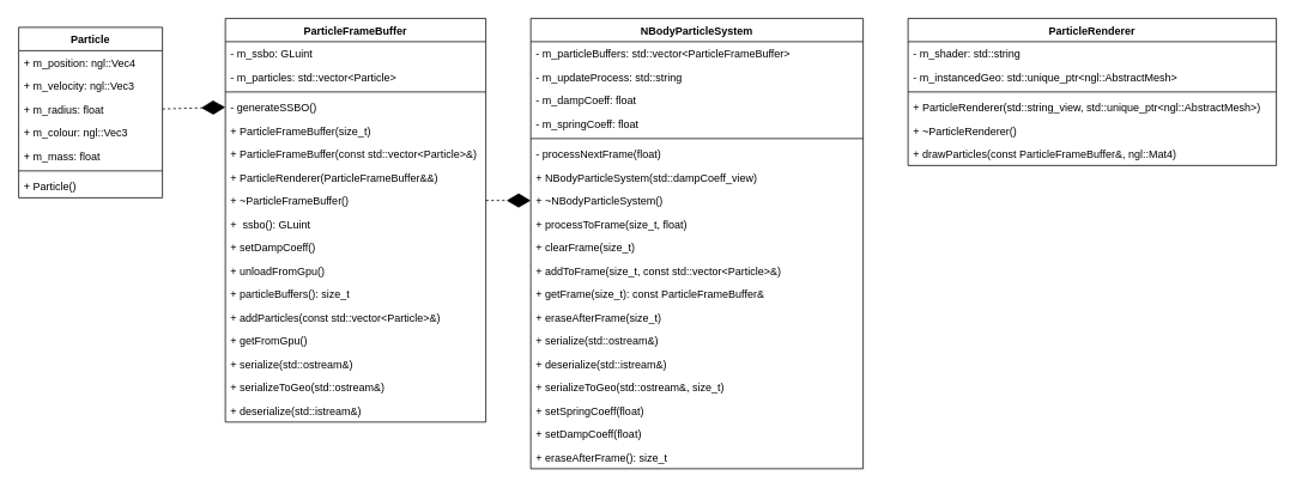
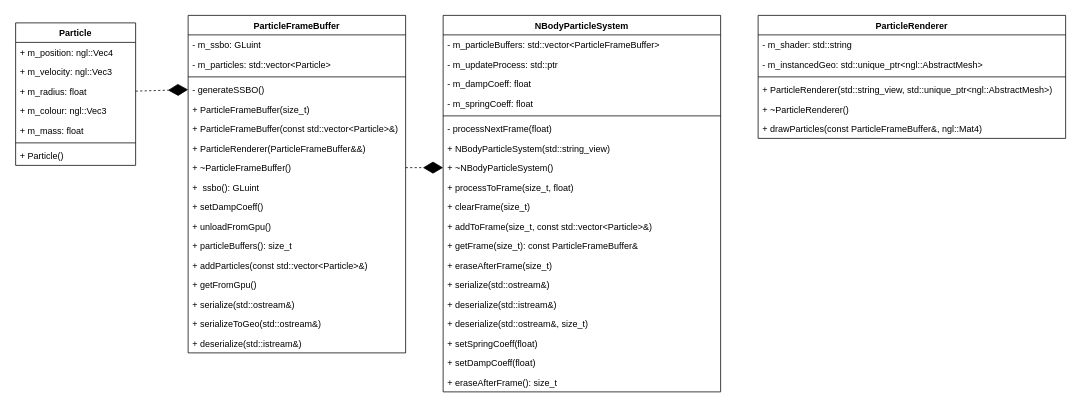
  <mxCell id="0" />
  <mxCell id="1" parent="0" />
  <mxCell id="2" value="Particle" style="swimlane;fontStyle=1;align=center;verticalAlign=top;childLayout=stackLayout;horizontal=1;startSize=26;horizontalStack=0;resizeParent=1;resizeParentMax=0;resizeLast=0;collapsible=1;marginBottom=0;" vertex="1" parent="1"><mxGeometry x="20" y="30" width="160" height="190" as="geometry" /></mxCell>
  <mxCell id="3" value="+ m_position: ngl::Vec4   " style="text;strokeColor=none;fillColor=none;align=left;verticalAlign=top;spacingLeft=4;spacingRight=4;overflow=hidden;rotatable=0;points=[[0,0.5],[1,0.5]];portConstraint=eastwest;" vertex="1" parent="2"><mxGeometry y="26" width="160" height="26" as="geometry" /></mxCell>
  <mxCell id="4" value="+ m_velocity: ngl::Vec3   " style="text;strokeColor=none;fillColor=none;align=left;verticalAlign=top;spacingLeft=4;spacingRight=4;overflow=hidden;rotatable=0;points=[[0,0.5],[1,0.5]];portConstraint=eastwest;" vertex="1" parent="2"><mxGeometry y="52" width="160" height="26" as="geometry" /></mxCell>
  <mxCell id="5" value="+ m_radius: float  " style="text;strokeColor=none;fillColor=none;align=left;verticalAlign=top;spacingLeft=4;spacingRight=4;overflow=hidden;rotatable=0;points=[[0,0.5],[1,0.5]];portConstraint=eastwest;" vertex="1" parent="2"><mxGeometry y="78" width="160" height="26" as="geometry" /></mxCell>
  <mxCell id="6" value="+ m_colour: ngl::Vec3   " style="text;strokeColor=none;fillColor=none;align=left;verticalAlign=top;spacingLeft=4;spacingRight=4;overflow=hidden;rotatable=0;points=[[0,0.5],[1,0.5]];portConstraint=eastwest;" vertex="1" parent="2"><mxGeometry y="104" width="160" height="26" as="geometry" /></mxCell>
  <mxCell id="7" value="+ m_mass: float" style="text;strokeColor=none;fillColor=none;align=left;verticalAlign=top;spacingLeft=4;spacingRight=4;overflow=hidden;rotatable=0;points=[[0,0.5],[1,0.5]];portConstraint=eastwest;" vertex="1" parent="2"><mxGeometry y="130" width="160" height="26" as="geometry" /></mxCell>
  <mxCell id="8" value="" style="line;strokeWidth=1;fillColor=none;align=left;verticalAlign=middle;spacingTop=-1;spacingLeft=3;spacingRight=3;rotatable=0;labelPosition=right;points=[];portConstraint=eastwest;strokeColor=inherit;" vertex="1" parent="2"><mxGeometry y="156" width="160" height="8" as="geometry" /></mxCell>
  <mxCell id="9" value="+ Particle()  " style="text;strokeColor=none;fillColor=none;align=left;verticalAlign=top;spacingLeft=4;spacingRight=4;overflow=hidden;rotatable=0;points=[[0,0.5],[1,0.5]];portConstraint=eastwest;" vertex="1" parent="2"><mxGeometry y="164" width="160" height="26" as="geometry" /></mxCell>
  <mxCell id="10" value="ParticleFrameBuffer" style="swimlane;fontStyle=1;align=center;verticalAlign=top;childLayout=stackLayout;horizontal=1;startSize=26;horizontalStack=0;resizeParent=1;resizeParentMax=0;resizeLast=0;collapsible=1;marginBottom=0;" vertex="1" parent="1"><mxGeometry x="250" y="20" width="290" height="450" as="geometry" /></mxCell>
  <mxCell id="11" value="- m_ssbo: GLuint  " style="text;strokeColor=none;fillColor=none;align=left;verticalAlign=top;spacingLeft=4;spacingRight=4;overflow=hidden;rotatable=0;points=[[0,0.5],[1,0.5]];portConstraint=eastwest;" vertex="1" parent="10"><mxGeometry y="26" width="290" height="26" as="geometry" /></mxCell>
  <mxCell id="12" value="- m_particles: std::vector&lt;Particle&gt;" style="text;strokeColor=none;fillColor=none;align=left;verticalAlign=top;spacingLeft=4;spacingRight=4;overflow=hidden;rotatable=0;points=[[0,0.5],[1,0.5]];portConstraint=eastwest;" vertex="1" parent="10"><mxGeometry y="52" width="290" height="26" as="geometry" /></mxCell>
  <mxCell id="13" value="" style="line;strokeWidth=1;fillColor=none;align=left;verticalAlign=middle;spacingTop=-1;spacingLeft=3;spacingRight=3;rotatable=0;labelPosition=right;points=[];portConstraint=eastwest;strokeColor=inherit;" vertex="1" parent="10"><mxGeometry y="78" width="290" height="8" as="geometry" /></mxCell>
  <mxCell id="14" value="- generateSSBO()" style="text;strokeColor=none;fillColor=none;align=left;verticalAlign=top;spacingLeft=4;spacingRight=4;overflow=hidden;rotatable=0;points=[[0,0.5],[1,0.5]];portConstraint=eastwest;" vertex="1" parent="10"><mxGeometry y="86" width="290" height="26" as="geometry" /></mxCell>
  <mxCell id="15" value="+ ParticleFrameBuffer(size_t)" style="text;strokeColor=none;fillColor=none;align=left;verticalAlign=top;spacingLeft=4;spacingRight=4;overflow=hidden;rotatable=0;points=[[0,0.5],[1,0.5]];portConstraint=eastwest;" vertex="1" parent="10"><mxGeometry y="112" width="290" height="26" as="geometry" /></mxCell>
  <mxCell id="16" value="+ ParticleFrameBuffer(const std::vector&lt;Particle&gt;&amp;)" style="text;strokeColor=none;fillColor=none;align=left;verticalAlign=top;spacingLeft=4;spacingRight=4;overflow=hidden;rotatable=0;points=[[0,0.5],[1,0.5]];portConstraint=eastwest;" vertex="1" parent="10"><mxGeometry y="138" width="290" height="26" as="geometry" /></mxCell>
  <mxCell id="17" value="+ ParticleRenderer(ParticleFrameBuffer&amp;&amp;)" style="text;strokeColor=none;fillColor=none;align=left;verticalAlign=top;spacingLeft=4;spacingRight=4;overflow=hidden;rotatable=0;points=[[0,0.5],[1,0.5]];portConstraint=eastwest;" vertex="1" parent="10"><mxGeometry y="164" width="290" height="26" as="geometry" /></mxCell>
  <mxCell id="18" value="+ ~ParticleFrameBuffer() " style="text;strokeColor=none;fillColor=none;align=left;verticalAlign=top;spacingLeft=4;spacingRight=4;overflow=hidden;rotatable=0;points=[[0,0.5],[1,0.5]];portConstraint=eastwest;" vertex="1" parent="10"><mxGeometry y="190" width="290" height="26" as="geometry" /></mxCell>
  <mxCell id="19" value="+  ssbo(): GLuint" style="text;strokeColor=none;fillColor=none;align=left;verticalAlign=top;spacingLeft=4;spacingRight=4;overflow=hidden;rotatable=0;points=[[0,0.5],[1,0.5]];portConstraint=eastwest;" vertex="1" parent="10"><mxGeometry y="216" width="290" height="26" as="geometry" /></mxCell>
  <mxCell id="20" value="+ setDampCoeff()" style="text;strokeColor=none;fillColor=none;align=left;verticalAlign=top;spacingLeft=4;spacingRight=4;overflow=hidden;rotatable=0;points=[[0,0.5],[1,0.5]];portConstraint=eastwest;" vertex="1" parent="10"><mxGeometry y="242" width="290" height="26" as="geometry" /></mxCell>
  <mxCell id="21" value="+ unloadFromGpu()    " style="text;strokeColor=none;fillColor=none;align=left;verticalAlign=top;spacingLeft=4;spacingRight=4;overflow=hidden;rotatable=0;points=[[0,0.5],[1,0.5]];portConstraint=eastwest;" vertex="1" parent="10"><mxGeometry y="268" width="290" height="26" as="geometry" /></mxCell>
  <mxCell id="22" value="+ particleBuffers(): size_t" style="text;strokeColor=none;fillColor=none;align=left;verticalAlign=top;spacingLeft=4;spacingRight=4;overflow=hidden;rotatable=0;points=[[0,0.5],[1,0.5]];portConstraint=eastwest;" vertex="1" parent="10"><mxGeometry y="294" width="290" height="26" as="geometry" /></mxCell>
  <mxCell id="23" value="+ addParticles(const std::vector&lt;Particle&gt;&amp;)" style="text;strokeColor=none;fillColor=none;align=left;verticalAlign=top;spacingLeft=4;spacingRight=4;overflow=hidden;rotatable=0;points=[[0,0.5],[1,0.5]];portConstraint=eastwest;" vertex="1" parent="10"><mxGeometry y="320" width="290" height="26" as="geometry" /></mxCell>
  <mxCell id="24" value="+ getFromGpu()" style="text;strokeColor=none;fillColor=none;align=left;verticalAlign=top;spacingLeft=4;spacingRight=4;overflow=hidden;rotatable=0;points=[[0,0.5],[1,0.5]];portConstraint=eastwest;" vertex="1" parent="10"><mxGeometry y="346" width="290" height="26" as="geometry" /></mxCell>
  <mxCell id="25" value="+ serialize(std::ostream&amp;)" style="text;strokeColor=none;fillColor=none;align=left;verticalAlign=top;spacingLeft=4;spacingRight=4;overflow=hidden;rotatable=0;points=[[0,0.5],[1,0.5]];portConstraint=eastwest;" vertex="1" parent="10"><mxGeometry y="372" width="290" height="26" as="geometry" /></mxCell>
  <mxCell id="26" value="+ serializeToGeo(std::ostream&amp;)" style="text;strokeColor=none;fillColor=none;align=left;verticalAlign=top;spacingLeft=4;spacingRight=4;overflow=hidden;rotatable=0;points=[[0,0.5],[1,0.5]];portConstraint=eastwest;" vertex="1" parent="10"><mxGeometry y="398" width="290" height="26" as="geometry" /></mxCell>
  <mxCell id="27" value="+ deserialize(std::istream&amp;)" style="text;strokeColor=none;fillColor=none;align=left;verticalAlign=top;spacingLeft=4;spacingRight=4;overflow=hidden;rotatable=0;points=[[0,0.5],[1,0.5]];portConstraint=eastwest;" vertex="1" parent="10"><mxGeometry y="424" width="290" height="26" as="geometry" /></mxCell>
  <mxCell id="28" value="" style="endArrow=diamondThin;endFill=1;endSize=24;html=1;rounded=0;exitX=1;exitY=0.5;exitDx=0;exitDy=0;entryX=0;entryY=0.5;entryDx=0;entryDy=0;dashed=1;" edge="1" parent="1" source="5" target="14"><mxGeometry width="160" relative="1" as="geometry"><mxPoint x="180" y="70" as="sourcePoint" /><mxPoint x="330" y="70" as="targetPoint" /></mxGeometry></mxCell>
  <mxCell id="29" value="NBodyParticleSystem" style="swimlane;fontStyle=1;align=center;verticalAlign=top;childLayout=stackLayout;horizontal=1;startSize=26;horizontalStack=0;resizeParent=1;resizeParentMax=0;resizeLast=0;collapsible=1;marginBottom=0;" vertex="1" parent="1"><mxGeometry x="590" y="20" width="370" height="502" as="geometry" /></mxCell>
  <mxCell id="30" value="- m_particleBuffers: std::vector&lt;ParticleFrameBuffer&gt;" style="text;strokeColor=none;fillColor=none;align=left;verticalAlign=top;spacingLeft=4;spacingRight=4;overflow=hidden;rotatable=0;points=[[0,0.5],[1,0.5]];portConstraint=eastwest;" vertex="1" parent="29"><mxGeometry y="26" width="370" height="26" as="geometry" /></mxCell>
- <mxCell id="31" value="- m_updateProcess: std::string" style="text;strokeColor=none;fillColor=none;align=left;verticalAlign=top;spacingLeft=4;spacingRight=4;overflow=hidden;rotatable=0;points=[[0,0.5],[1,0.5]];portConstraint=eastwest;" vertex="1" parent="29"><mxGeometry y="52" width="370" height="26" as="geometry" /></mxCell>
+ <mxCell id="31" value="- m_updateProcess: std::ptr" style="text;strokeColor=none;fillColor=none;align=left;verticalAlign=top;spacingLeft=4;spacingRight=4;overflow=hidden;rotatable=0;points=[[0,0.5],[1,0.5]];portConstraint=eastwest;" vertex="1" parent="29"><mxGeometry y="52" width="370" height="26" as="geometry" /></mxCell>
  <mxCell id="32" value="- m_dampCoeff: float " style="text;strokeColor=none;fillColor=none;align=left;verticalAlign=top;spacingLeft=4;spacingRight=4;overflow=hidden;rotatable=0;points=[[0,0.5],[1,0.5]];portConstraint=eastwest;" vertex="1" parent="29"><mxGeometry y="78" width="370" height="26" as="geometry" /></mxCell>
  <mxCell id="33" value="- m_springCoeff: float" style="text;strokeColor=none;fillColor=none;align=left;verticalAlign=top;spacingLeft=4;spacingRight=4;overflow=hidden;rotatable=0;points=[[0,0.5],[1,0.5]];portConstraint=eastwest;" vertex="1" parent="29"><mxGeometry y="104" width="370" height="26" as="geometry" /></mxCell>
  <mxCell id="34" value="" style="line;strokeWidth=1;fillColor=none;align=left;verticalAlign=middle;spacingTop=-1;spacingLeft=3;spacingRight=3;rotatable=0;labelPosition=right;points=[];portConstraint=eastwest;strokeColor=inherit;" vertex="1" parent="29"><mxGeometry y="130" width="370" height="8" as="geometry" /></mxCell>
  <mxCell id="35" value="- processNextFrame(float)" style="text;strokeColor=none;fillColor=none;align=left;verticalAlign=top;spacingLeft=4;spacingRight=4;overflow=hidden;rotatable=0;points=[[0,0.5],[1,0.5]];portConstraint=eastwest;" vertex="1" parent="29"><mxGeometry y="138" width="370" height="26" as="geometry" /></mxCell>
- <mxCell id="36" value="+ NBodyParticleSystem(std::dampCoeff_view)" style="text;strokeColor=none;fillColor=none;align=left;verticalAlign=top;spacingLeft=4;spacingRight=4;overflow=hidden;rotatable=0;points=[[0,0.5],[1,0.5]];portConstraint=eastwest;" vertex="1" parent="29"><mxGeometry y="164" width="370" height="26" as="geometry" /></mxCell>
+ <mxCell id="36" value="+ NBodyParticleSystem(std::string_view)" style="text;strokeColor=none;fillColor=none;align=left;verticalAlign=top;spacingLeft=4;spacingRight=4;overflow=hidden;rotatable=0;points=[[0,0.5],[1,0.5]];portConstraint=eastwest;" vertex="1" parent="29"><mxGeometry y="164" width="370" height="26" as="geometry" /></mxCell>
  <mxCell id="37" value="+ ~NBodyParticleSystem()&#10;" style="text;strokeColor=none;fillColor=none;align=left;verticalAlign=top;spacingLeft=4;spacingRight=4;overflow=hidden;rotatable=0;points=[[0,0.5],[1,0.5]];portConstraint=eastwest;" vertex="1" parent="29"><mxGeometry y="190" width="370" height="26" as="geometry" /></mxCell>
  <mxCell id="38" value="+ processToFrame(size_t, float)" style="text;strokeColor=none;fillColor=none;align=left;verticalAlign=top;spacingLeft=4;spacingRight=4;overflow=hidden;rotatable=0;points=[[0,0.5],[1,0.5]];portConstraint=eastwest;" vertex="1" parent="29"><mxGeometry y="216" width="370" height="26" as="geometry" /></mxCell>
  <mxCell id="39" value="+ clearFrame(size_t)" style="text;strokeColor=none;fillColor=none;align=left;verticalAlign=top;spacingLeft=4;spacingRight=4;overflow=hidden;rotatable=0;points=[[0,0.5],[1,0.5]];portConstraint=eastwest;" vertex="1" parent="29"><mxGeometry y="242" width="370" height="26" as="geometry" /></mxCell>
  <mxCell id="40" value="+ addToFrame(size_t, const std::vector&lt;Particle&gt;&amp;)" style="text;strokeColor=none;fillColor=none;align=left;verticalAlign=top;spacingLeft=4;spacingRight=4;overflow=hidden;rotatable=0;points=[[0,0.5],[1,0.5]];portConstraint=eastwest;" vertex="1" parent="29"><mxGeometry y="268" width="370" height="26" as="geometry" /></mxCell>
  <mxCell id="41" value="+ getFrame(size_t): const ParticleFrameBuffer&amp;" style="text;strokeColor=none;fillColor=none;align=left;verticalAlign=top;spacingLeft=4;spacingRight=4;overflow=hidden;rotatable=0;points=[[0,0.5],[1,0.5]];portConstraint=eastwest;" vertex="1" parent="29"><mxGeometry y="294" width="370" height="26" as="geometry" /></mxCell>
  <mxCell id="42" value="+ eraseAfterFrame(size_t)" style="text;strokeColor=none;fillColor=none;align=left;verticalAlign=top;spacingLeft=4;spacingRight=4;overflow=hidden;rotatable=0;points=[[0,0.5],[1,0.5]];portConstraint=eastwest;" vertex="1" parent="29"><mxGeometry y="320" width="370" height="26" as="geometry" /></mxCell>
  <mxCell id="43" value="+ serialize(std::ostream&amp;)" style="text;strokeColor=none;fillColor=none;align=left;verticalAlign=top;spacingLeft=4;spacingRight=4;overflow=hidden;rotatable=0;points=[[0,0.5],[1,0.5]];portConstraint=eastwest;" vertex="1" parent="29"><mxGeometry y="346" width="370" height="26" as="geometry" /></mxCell>
  <mxCell id="44" value="+ deserialize(std::istream&amp;)" style="text;strokeColor=none;fillColor=none;align=left;verticalAlign=top;spacingLeft=4;spacingRight=4;overflow=hidden;rotatable=0;points=[[0,0.5],[1,0.5]];portConstraint=eastwest;" vertex="1" parent="29"><mxGeometry y="372" width="370" height="26" as="geometry" /></mxCell>
- <mxCell id="45" value="+ serializeToGeo(std::ostream&amp;, size_t)" style="text;strokeColor=none;fillColor=none;align=left;verticalAlign=top;spacingLeft=4;spacingRight=4;overflow=hidden;rotatable=0;points=[[0,0.5],[1,0.5]];portConstraint=eastwest;" vertex="1" parent="29"><mxGeometry y="398" width="370" height="26" as="geometry" /></mxCell>
+ <mxCell id="45" value="+ deserialize(std::ostream&amp;, size_t)" style="text;strokeColor=none;fillColor=none;align=left;verticalAlign=top;spacingLeft=4;spacingRight=4;overflow=hidden;rotatable=0;points=[[0,0.5],[1,0.5]];portConstraint=eastwest;" vertex="1" parent="29"><mxGeometry y="398" width="370" height="26" as="geometry" /></mxCell>
  <mxCell id="46" value="+ setSpringCoeff(float)" style="text;strokeColor=none;fillColor=none;align=left;verticalAlign=top;spacingLeft=4;spacingRight=4;overflow=hidden;rotatable=0;points=[[0,0.5],[1,0.5]];portConstraint=eastwest;" vertex="1" parent="29"><mxGeometry y="424" width="370" height="26" as="geometry" /></mxCell>
  <mxCell id="47" value="+ setDampCoeff(float)" style="text;strokeColor=none;fillColor=none;align=left;verticalAlign=top;spacingLeft=4;spacingRight=4;overflow=hidden;rotatable=0;points=[[0,0.5],[1,0.5]];portConstraint=eastwest;" vertex="1" parent="29"><mxGeometry y="450" width="370" height="26" as="geometry" /></mxCell>
  <mxCell id="48" value="+ eraseAfterFrame(): size_t" style="text;strokeColor=none;fillColor=none;align=left;verticalAlign=top;spacingLeft=4;spacingRight=4;overflow=hidden;rotatable=0;points=[[0,0.5],[1,0.5]];portConstraint=eastwest;" vertex="1" parent="29"><mxGeometry y="476" width="370" height="26" as="geometry" /></mxCell>
  <mxCell id="49" value="" style="endArrow=diamondThin;endFill=1;endSize=24;html=1;rounded=0;entryX=0;entryY=0.5;entryDx=0;entryDy=0;exitX=1;exitY=0.5;exitDx=0;exitDy=0;dashed=1;" edge="1" parent="1" source="18" target="37"><mxGeometry width="160" relative="1" as="geometry"><mxPoint x="490" y="70" as="sourcePoint" /><mxPoint x="640" y="70" as="targetPoint" /></mxGeometry></mxCell>
  <mxCell id="50" value="ParticleRenderer&#10;" style="swimlane;fontStyle=1;align=center;verticalAlign=top;childLayout=stackLayout;horizontal=1;startSize=26;horizontalStack=0;resizeParent=1;resizeParentMax=0;resizeLast=0;collapsible=1;marginBottom=0;" vertex="1" parent="1"><mxGeometry x="1010" y="20" width="410" height="164" as="geometry" /></mxCell>
  <mxCell id="51" value="- m_shader: std::string " style="text;strokeColor=none;fillColor=none;align=left;verticalAlign=top;spacingLeft=4;spacingRight=4;overflow=hidden;rotatable=0;points=[[0,0.5],[1,0.5]];portConstraint=eastwest;" vertex="1" parent="50"><mxGeometry y="26" width="410" height="26" as="geometry" /></mxCell>
  <mxCell id="52" value="- m_instancedGeo: std::unique_ptr&lt;ngl::AbstractMesh&gt;" style="text;strokeColor=none;fillColor=none;align=left;verticalAlign=top;spacingLeft=4;spacingRight=4;overflow=hidden;rotatable=0;points=[[0,0.5],[1,0.5]];portConstraint=eastwest;" vertex="1" parent="50"><mxGeometry y="52" width="410" height="26" as="geometry" /></mxCell>
  <mxCell id="53" value="" style="line;strokeWidth=1;fillColor=none;align=left;verticalAlign=middle;spacingTop=-1;spacingLeft=3;spacingRight=3;rotatable=0;labelPosition=right;points=[];portConstraint=eastwest;strokeColor=inherit;" vertex="1" parent="50"><mxGeometry y="78" width="410" height="8" as="geometry" /></mxCell>
  <mxCell id="54" value="+ ParticleRenderer(std::string_view, std::unique_ptr&lt;ngl::AbstractMesh&gt;)" style="text;strokeColor=none;fillColor=none;align=left;verticalAlign=top;spacingLeft=4;spacingRight=4;overflow=hidden;rotatable=0;points=[[0,0.5],[1,0.5]];portConstraint=eastwest;" vertex="1" parent="50"><mxGeometry y="86" width="410" height="26" as="geometry" /></mxCell>
  <mxCell id="55" value="+ ~ParticleRenderer()" style="text;strokeColor=none;fillColor=none;align=left;verticalAlign=top;spacingLeft=4;spacingRight=4;overflow=hidden;rotatable=0;points=[[0,0.5],[1,0.5]];portConstraint=eastwest;" vertex="1" parent="50"><mxGeometry y="112" width="410" height="26" as="geometry" /></mxCell>
  <mxCell id="56" value="+ drawParticles(const ParticleFrameBuffer&amp;, ngl::Mat4)" style="text;strokeColor=none;fillColor=none;align=left;verticalAlign=top;spacingLeft=4;spacingRight=4;overflow=hidden;rotatable=0;points=[[0,0.5],[1,0.5]];portConstraint=eastwest;" vertex="1" parent="50"><mxGeometry y="138" width="410" height="26" as="geometry" /></mxCell>
